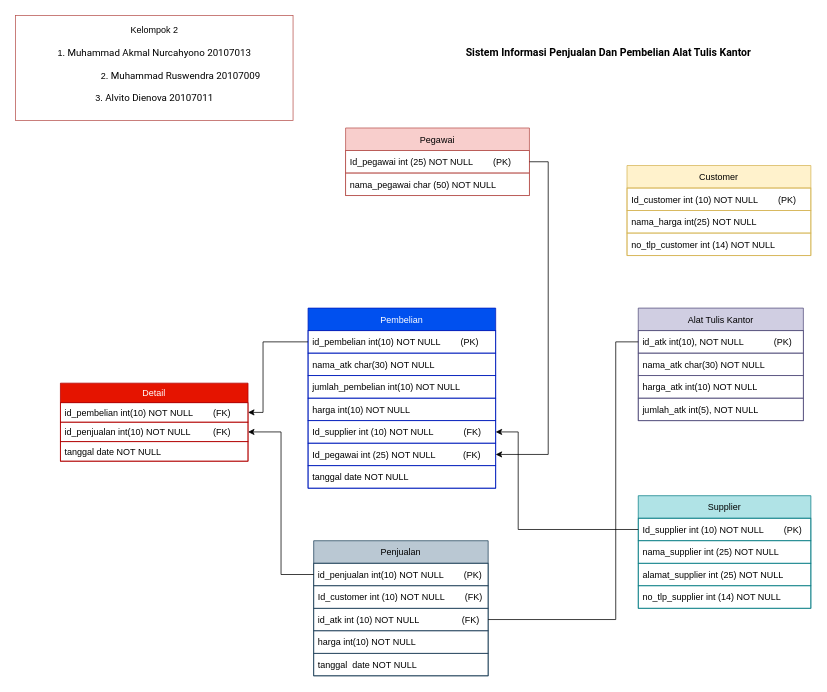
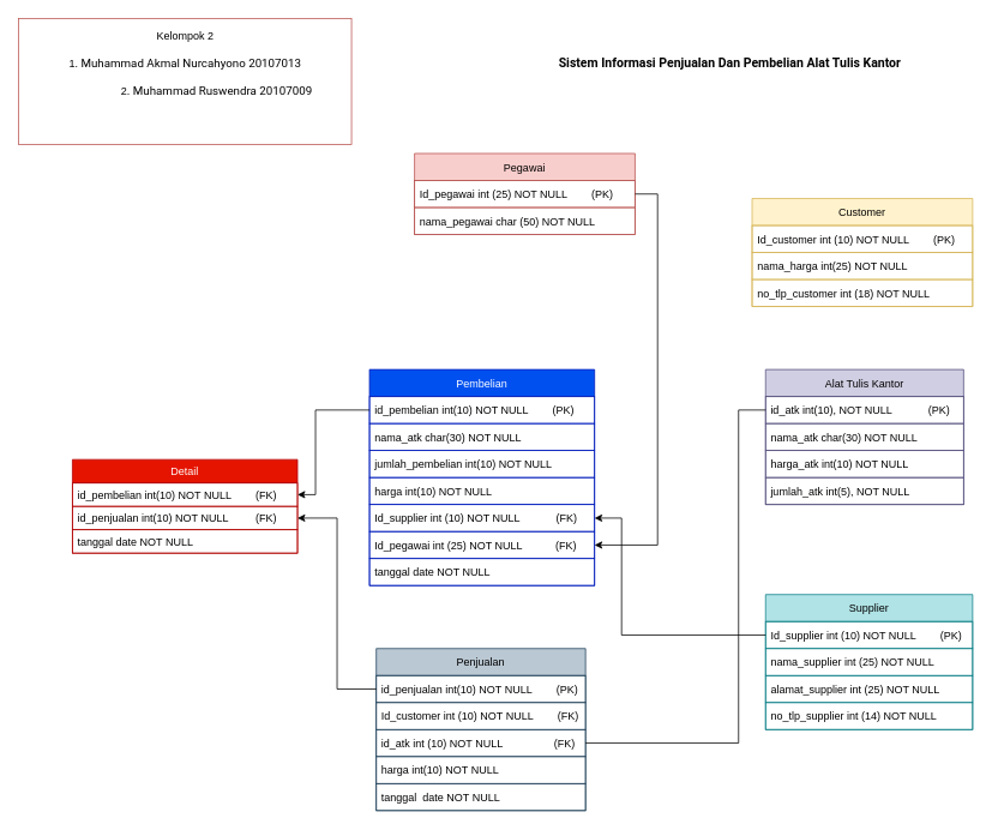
  <mxCell id="0" />
  <mxCell id="1" parent="0" />
  <mxCell id="2" value="Pegawai" style="swimlane;fontStyle=0;childLayout=stackLayout;horizontal=1;startSize=30;horizontalStack=0;resizeParent=1;resizeParentMax=0;resizeLast=0;collapsible=1;marginBottom=0;fillColor=#F8CECC;strokeColor=#B85450;" vertex="1" parent="1"><mxGeometry x="460" y="170" width="245" height="90" as="geometry"><mxRectangle x="220" y="-30" width="80" height="30" as="alternateBounds" /></mxGeometry></mxCell>
  <mxCell id="3" value="Id_pegawai int (25) NOT NULL        (PK)" style="text;strokeColor=#B85450;fillColor=none;align=left;verticalAlign=middle;spacingLeft=4;spacingRight=4;overflow=hidden;points=[[0,0.5],[1,0.5]];portConstraint=eastwest;rotatable=0;" vertex="1" parent="2"><mxGeometry y="30" width="245" height="30" as="geometry" /></mxCell>
  <mxCell id="4" value="nama_pegawai char (50) NOT NULL" style="text;strokeColor=#B85450;fillColor=none;align=left;verticalAlign=middle;spacingLeft=4;spacingRight=4;overflow=hidden;points=[[0,0.5],[1,0.5]];portConstraint=eastwest;rotatable=0;" vertex="1" parent="2"><mxGeometry y="60" width="245" height="30" as="geometry" /></mxCell>
  <mxCell id="5" value="Alat Tulis Kantor" style="swimlane;fontStyle=0;childLayout=stackLayout;horizontal=1;startSize=30;horizontalStack=0;resizeParent=1;resizeParentMax=0;resizeLast=0;collapsible=1;marginBottom=0;fillColor=#D0CEE2;strokeColor=#56517E;" vertex="1" parent="1"><mxGeometry x="850" y="410" width="220" height="150" as="geometry"><mxRectangle x="570" y="170" width="70" height="30" as="alternateBounds" /></mxGeometry></mxCell>
  <mxCell id="6" value="id_atk int(10), NOT NULL            (PK)" style="text;strokeColor=#56517E;fillColor=none;align=left;verticalAlign=middle;spacingLeft=4;spacingRight=4;overflow=hidden;points=[[0,0.5],[1,0.5]];portConstraint=eastwest;rotatable=0;" vertex="1" parent="5"><mxGeometry y="30" width="220" height="30" as="geometry" /></mxCell>
  <mxCell id="7" value="nama_atk char(30) NOT NULL" style="text;strokeColor=#56517E;fillColor=none;align=left;verticalAlign=middle;spacingLeft=4;spacingRight=4;overflow=hidden;points=[[0,0.5],[1,0.5]];portConstraint=eastwest;rotatable=0;" vertex="1" parent="5"><mxGeometry y="60" width="220" height="30" as="geometry" /></mxCell>
  <mxCell id="8" value="harga_atk int(10) NOT NULL" style="text;strokeColor=#56517E;fillColor=none;align=left;verticalAlign=middle;spacingLeft=4;spacingRight=4;overflow=hidden;points=[[0,0.5],[1,0.5]];portConstraint=eastwest;rotatable=0;" vertex="1" parent="5"><mxGeometry y="90" width="220" height="30" as="geometry" /></mxCell>
  <mxCell id="9" value="jumlah_atk int(5), NOT NULL" style="text;strokeColor=#56517E;fillColor=none;align=left;verticalAlign=middle;spacingLeft=4;spacingRight=4;overflow=hidden;points=[[0,0.5],[1,0.5]];portConstraint=eastwest;rotatable=0;" vertex="1" parent="5"><mxGeometry y="120" width="220" height="30" as="geometry" /></mxCell>
  <mxCell id="10" value="Customer" style="swimlane;fontStyle=0;childLayout=stackLayout;horizontal=1;startSize=30;horizontalStack=0;resizeParent=1;resizeParentMax=0;resizeLast=0;collapsible=1;marginBottom=0;fillColor=#FFF2CC;strokeColor=#D6B656;" vertex="1" parent="1"><mxGeometry x="835" y="220" width="245" height="120" as="geometry" /></mxCell>
  <mxCell id="11" value="Id_customer int (10) NOT NULL        (PK)" style="text;strokeColor=#D6B656;fillColor=none;align=left;verticalAlign=middle;spacingLeft=4;spacingRight=4;overflow=hidden;points=[[0,0.5],[1,0.5]];portConstraint=eastwest;rotatable=0;" vertex="1" parent="10"><mxGeometry y="30" width="245" height="30" as="geometry" /></mxCell>
  <mxCell id="12" value="nama_harga int(25) NOT NULL" style="text;strokeColor=#D6B656;fillColor=none;align=left;verticalAlign=middle;spacingLeft=4;spacingRight=4;overflow=hidden;points=[[0,0.5],[1,0.5]];portConstraint=eastwest;rotatable=0;" vertex="1" parent="10"><mxGeometry y="60" width="245" height="30" as="geometry" /></mxCell>
- <mxCell id="13" value="no_tlp_customer int (14) NOT NULL" style="text;strokeColor=#D6B656;fillColor=none;align=left;verticalAlign=middle;spacingLeft=4;spacingRight=4;overflow=hidden;points=[[0,0.5],[1,0.5]];portConstraint=eastwest;rotatable=0;" vertex="1" parent="10"><mxGeometry y="90" width="245" height="30" as="geometry" /></mxCell>
+ <mxCell id="13" value="no_tlp_customer int (18) NOT NULL" style="text;strokeColor=#D6B656;fillColor=none;align=left;verticalAlign=middle;spacingLeft=4;spacingRight=4;overflow=hidden;points=[[0,0.5],[1,0.5]];portConstraint=eastwest;rotatable=0;" vertex="1" parent="10"><mxGeometry y="90" width="245" height="30" as="geometry" /></mxCell>
  <mxCell id="14" value="Supplier" style="swimlane;fontStyle=0;childLayout=stackLayout;horizontal=1;startSize=30;horizontalStack=0;resizeParent=1;resizeParentMax=0;resizeLast=0;collapsible=1;marginBottom=0;fillColor=#B0E3E6;strokeColor=#0E8088;" vertex="1" parent="1"><mxGeometry x="850" y="660" width="230" height="150" as="geometry" /></mxCell>
  <mxCell id="15" value="Id_supplier int (10) NOT NULL        (PK)" style="text;strokeColor=#0E8088;fillColor=none;align=left;verticalAlign=middle;spacingLeft=4;spacingRight=4;overflow=hidden;points=[[0,0.5],[1,0.5]];portConstraint=eastwest;rotatable=0;" vertex="1" parent="14"><mxGeometry y="30" width="230" height="30" as="geometry" /></mxCell>
  <mxCell id="16" value="nama_supplier int (25) NOT NULL" style="text;strokeColor=#0E8088;fillColor=none;align=left;verticalAlign=middle;spacingLeft=4;spacingRight=4;overflow=hidden;points=[[0,0.5],[1,0.5]];portConstraint=eastwest;rotatable=0;" vertex="1" parent="14"><mxGeometry y="60" width="230" height="30" as="geometry" /></mxCell>
  <mxCell id="17" value="alamat_supplier int (25) NOT NULL" style="text;strokeColor=#0E8088;fillColor=none;align=left;verticalAlign=middle;spacingLeft=4;spacingRight=4;overflow=hidden;points=[[0,0.5],[1,0.5]];portConstraint=eastwest;rotatable=0;" vertex="1" parent="14"><mxGeometry y="90" width="230" height="30" as="geometry" /></mxCell>
  <mxCell id="18" value="no_tlp_supplier int (14) NOT NULL" style="text;strokeColor=#0E8088;fillColor=none;align=left;verticalAlign=middle;spacingLeft=4;spacingRight=4;overflow=hidden;points=[[0,0.5],[1,0.5]];portConstraint=eastwest;rotatable=0;" vertex="1" parent="14"><mxGeometry y="120" width="230" height="30" as="geometry" /></mxCell>
  <mxCell id="19" value="Pembelian" style="swimlane;fontStyle=0;childLayout=stackLayout;horizontal=1;startSize=30;horizontalStack=0;resizeParent=1;resizeParentMax=0;resizeLast=0;collapsible=1;marginBottom=0;fillColor=#0050ef;fontColor=#ffffff;strokeColor=#001DBC;" vertex="1" parent="1"><mxGeometry x="410" y="410" width="250" height="240" as="geometry" /></mxCell>
  <mxCell id="20" value="id_pembelian int(10) NOT NULL        (PK)" style="text;strokeColor=#001DBC;fillColor=none;align=left;verticalAlign=middle;spacingLeft=4;spacingRight=4;overflow=hidden;points=[[0,0.5],[1,0.5]];portConstraint=eastwest;rotatable=0;strokeWidth=1;" vertex="1" parent="19"><mxGeometry y="30" width="250" height="30" as="geometry" /></mxCell>
  <mxCell id="21" value="nama_atk char(30) NOT NULL" style="text;strokeColor=#001DBC;fillColor=none;align=left;verticalAlign=middle;spacingLeft=4;spacingRight=4;overflow=hidden;points=[[0,0.5],[1,0.5]];portConstraint=eastwest;rotatable=0;" vertex="1" parent="19"><mxGeometry y="60" width="250" height="30" as="geometry" /></mxCell>
  <mxCell id="22" value="jumlah_pembelian int(10) NOT NULL" style="text;fillColor=none;align=left;verticalAlign=middle;spacingLeft=4;spacingRight=4;overflow=hidden;points=[[0,0.5],[1,0.5]];portConstraint=eastwest;rotatable=0;rounded=0;strokeWidth=1;perimeterSpacing=0;strokeColor=#001DBC;" vertex="1" parent="19"><mxGeometry y="90" width="250" height="30" as="geometry" /></mxCell>
  <mxCell id="23" value="harga int(10) NOT NULL" style="text;strokeColor=#001DBC;fillColor=none;align=left;verticalAlign=middle;spacingLeft=4;spacingRight=4;overflow=hidden;points=[[0,0.5],[1,0.5]];portConstraint=eastwest;rotatable=0;" vertex="1" parent="19"><mxGeometry y="120" width="250" height="30" as="geometry" /></mxCell>
  <mxCell id="24" value="Id_supplier int (10) NOT NULL            (FK)" style="text;fillColor=none;align=left;verticalAlign=middle;spacingLeft=4;spacingRight=4;overflow=hidden;points=[[0,0.5],[1,0.5]];portConstraint=eastwest;rotatable=0;strokeColor=#001DBC;" vertex="1" parent="19"><mxGeometry y="150" width="250" height="30" as="geometry" /></mxCell>
  <mxCell id="25" value="Id_pegawai int (25) NOT NULL           (FK)" style="text;strokeColor=#001DBC;fillColor=none;align=left;verticalAlign=middle;spacingLeft=4;spacingRight=4;overflow=hidden;points=[[0,0.5],[1,0.5]];portConstraint=eastwest;rotatable=0;" vertex="1" parent="19"><mxGeometry y="180" width="250" height="30" as="geometry" /></mxCell>
  <mxCell id="26" value="tanggal date NOT NULL" style="text;strokeColor=#001DBC;fillColor=none;align=left;verticalAlign=middle;spacingLeft=4;spacingRight=4;overflow=hidden;points=[[0,0.5],[1,0.5]];portConstraint=eastwest;rotatable=0;" vertex="1" parent="19"><mxGeometry y="210" width="250" height="30" as="geometry" /></mxCell>
  <mxCell id="27" value="Penjualan" style="swimlane;fontStyle=0;childLayout=stackLayout;horizontal=1;startSize=30;horizontalStack=0;resizeParent=1;resizeParentMax=0;resizeLast=0;collapsible=1;marginBottom=0;fillColor=#BAC8D3;strokeColor=#23445D;" vertex="1" parent="1"><mxGeometry x="417.5" y="720" width="232.5" height="180" as="geometry" /></mxCell>
  <mxCell id="28" value="id_penjualan int(10) NOT NULL        (PK)" style="text;strokeColor=#23445D;fillColor=none;align=left;verticalAlign=middle;spacingLeft=4;spacingRight=4;overflow=hidden;points=[[0,0.5],[1,0.5]];portConstraint=eastwest;rotatable=0;" vertex="1" parent="27"><mxGeometry y="30" width="232.5" height="30" as="geometry" /></mxCell>
  <mxCell id="29" value="Id_customer int (10) NOT NULL        (FK)" style="text;strokeColor=#23445D;fillColor=none;align=left;verticalAlign=middle;spacingLeft=4;spacingRight=4;overflow=hidden;points=[[0,0.5],[1,0.5]];portConstraint=eastwest;rotatable=0;" vertex="1" parent="27"><mxGeometry y="60" width="232.5" height="30" as="geometry" /></mxCell>
  <mxCell id="30" value="id_atk int (10) NOT NULL                  (FK)" style="text;strokeColor=#23445D;fillColor=none;align=left;verticalAlign=middle;spacingLeft=4;spacingRight=4;overflow=hidden;points=[[0,0.5],[1,0.5]];portConstraint=eastwest;rotatable=0;" vertex="1" parent="27"><mxGeometry y="90" width="232.5" height="30" as="geometry" /></mxCell>
  <mxCell id="31" value="harga int(10) NOT NULL" style="text;strokeColor=#23445D;fillColor=none;align=left;verticalAlign=middle;spacingLeft=4;spacingRight=4;overflow=hidden;points=[[0,0.5],[1,0.5]];portConstraint=eastwest;rotatable=0;" vertex="1" parent="27"><mxGeometry y="120" width="232.5" height="30" as="geometry" /></mxCell>
  <mxCell id="32" value="tanggal  date NOT NULL" style="text;strokeColor=#23445D;fillColor=none;align=left;verticalAlign=middle;spacingLeft=4;spacingRight=4;overflow=hidden;points=[[0,0.5],[1,0.5]];portConstraint=eastwest;rotatable=0;" vertex="1" parent="27"><mxGeometry y="150" width="232.5" height="30" as="geometry" /></mxCell>
  <mxCell id="33" value="Detail" style="swimlane;fontStyle=0;childLayout=stackLayout;horizontal=1;startSize=26;fillColor=#E51400;horizontalStack=0;resizeParent=1;resizeParentMax=0;resizeLast=0;collapsible=1;marginBottom=0;fontColor=#ffffff;strokeColor=#B20000;" vertex="1" parent="1"><mxGeometry x="80" y="510" width="250" height="104" as="geometry" /></mxCell>
  <mxCell id="34" value="id_pembelian int(10) NOT NULL        (FK)" style="text;strokeColor=#B20000;fillColor=none;align=left;verticalAlign=top;spacingLeft=4;spacingRight=4;overflow=hidden;rotatable=0;points=[[0,0.5],[1,0.5]];portConstraint=eastwest;" vertex="1" parent="33"><mxGeometry y="26" width="250" height="26" as="geometry" /></mxCell>
  <mxCell id="35" value="id_penjualan int(10) NOT NULL         (FK)" style="text;strokeColor=#B20000;fillColor=none;align=left;verticalAlign=top;spacingLeft=4;spacingRight=4;overflow=hidden;rotatable=0;points=[[0,0.5],[1,0.5]];portConstraint=eastwest;" vertex="1" parent="33"><mxGeometry y="52" width="250" height="26" as="geometry" /></mxCell>
  <mxCell id="36" value="tanggal date NOT NULL" style="text;strokeColor=#B20000;fillColor=none;align=left;verticalAlign=top;spacingLeft=4;spacingRight=4;overflow=hidden;rotatable=0;points=[[0,0.5],[1,0.5]];portConstraint=eastwest;" vertex="1" parent="33"><mxGeometry y="78" width="250" height="26" as="geometry" /></mxCell>
  <mxCell id="37" value="" style="edgeStyle=elbowEdgeStyle;elbow=horizontal;endArrow=classic;html=1;rounded=0;exitX=0;exitY=0.5;exitDx=0;exitDy=0;entryX=1;entryY=0.5;entryDx=0;entryDy=0;" edge="1" parent="1" source="28" target="35"><mxGeometry width="50" height="50" relative="1" as="geometry"><mxPoint x="560" y="630" as="sourcePoint" /><mxPoint x="610" y="580" as="targetPoint" /></mxGeometry></mxCell>
  <mxCell id="38" value="" style="edgeStyle=elbowEdgeStyle;elbow=horizontal;endArrow=classic;html=1;rounded=0;exitX=0;exitY=0.5;exitDx=0;exitDy=0;entryX=1;entryY=0.5;entryDx=0;entryDy=0;" edge="1" parent="1" source="15" target="24"><mxGeometry width="50" height="50" relative="1" as="geometry"><mxPoint x="560" y="630" as="sourcePoint" /><mxPoint x="610" y="580" as="targetPoint" /><Array as="points"><mxPoint x="690" y="650" /><mxPoint x="660" y="650" /></Array></mxGeometry></mxCell>
  <mxCell id="39" value="" style="edgeStyle=elbowEdgeStyle;elbow=horizontal;endArrow=none;html=1;rounded=0;exitX=0;exitY=0.5;exitDx=0;exitDy=0;entryX=1;entryY=0.5;entryDx=0;entryDy=0;" edge="1" parent="1" source="6" target="30"><mxGeometry width="50" height="50" relative="1" as="geometry"><mxPoint x="560" y="670" as="sourcePoint" /><mxPoint x="610" y="620" as="targetPoint" /><Array as="points"><mxPoint x="820" y="540" /><mxPoint x="700" y="620" /></Array></mxGeometry></mxCell>
  <mxCell id="40" value="" style="edgeStyle=elbowEdgeStyle;elbow=horizontal;endArrow=classic;html=1;rounded=0;exitX=1;exitY=0.5;exitDx=0;exitDy=0;entryX=1;entryY=0.5;entryDx=0;entryDy=0;" edge="1" parent="1" source="3" target="25"><mxGeometry width="50" height="50" relative="1" as="geometry"><mxPoint x="560" y="560" as="sourcePoint" /><mxPoint x="590" y="610" as="targetPoint" /><Array as="points"><mxPoint x="730" y="490" /><mxPoint x="650" y="460" /></Array></mxGeometry></mxCell>
  <mxCell id="41" value="" style="edgeStyle=elbowEdgeStyle;elbow=horizontal;endArrow=classic;html=1;rounded=0;exitX=0;exitY=0.5;exitDx=0;exitDy=0;entryX=1;entryY=0.5;entryDx=0;entryDy=0;" edge="1" parent="1" source="20" target="34"><mxGeometry width="50" height="50" relative="1" as="geometry"><mxPoint x="470" y="460" as="sourcePoint" /><mxPoint x="520" y="410" as="targetPoint" /><Array as="points"><mxPoint x="350" y="450" /></Array></mxGeometry></mxCell>
  <mxCell id="42" value="" style="rounded=0;whiteSpace=wrap;html=1;strokeColor=#B85450;strokeWidth=1;fillColor=none;" vertex="1" parent="1"><mxGeometry x="20" y="20" width="370" height="140" as="geometry" /></mxCell>
  <mxCell id="43" value="Kelompok 2" style="text;html=1;resizable=0;autosize=1;align=center;verticalAlign=middle;points=[];fillColor=none;strokeColor=none;rounded=0;" vertex="1" parent="1"><mxGeometry x="165" y="30" width="80" height="20" as="geometry" /></mxCell>
  <mxCell id="44" value="1.&amp;nbsp;&lt;span style=&quot;font-family: &amp;#34;roboto&amp;#34; , &amp;#34;robotodraft&amp;#34; , &amp;#34;helvetica&amp;#34; , &amp;#34;arial&amp;#34; , sans-serif ; font-size: 13px ; background-color: rgb(255 , 255 , 255)&quot;&gt;Muhammad Akmal Nurcahyono&lt;span&gt;&#09;&lt;/span&gt;&lt;span&gt;&#09;&lt;/span&gt;&lt;/span&gt;&lt;span style=&quot;font-family: &amp;#34;roboto&amp;#34; , &amp;#34;robotodraft&amp;#34; , &amp;#34;helvetica&amp;#34; , &amp;#34;arial&amp;#34; , sans-serif ; font-size: 13px ; background-color: rgb(255 , 255 , 255)&quot;&gt;20107013&lt;/span&gt;" style="text;html=1;resizable=0;autosize=1;align=center;verticalAlign=middle;points=[];fillColor=none;strokeColor=none;rounded=0;" vertex="1" parent="1"><mxGeometry x="70" y="60" width="270" height="20" as="geometry" /></mxCell>
  <mxCell id="45" value="2.&amp;nbsp;&lt;span style=&quot;font-family: &amp;#34;roboto&amp;#34; , &amp;#34;robotodraft&amp;#34; , &amp;#34;helvetica&amp;#34; , &amp;#34;arial&amp;#34; , sans-serif ; font-size: 13px ; background-color: rgb(255 , 255 , 255)&quot;&gt;Muhammad Ruswendra&lt;span&gt;&#09;&lt;/span&gt;&lt;span&gt;&#09;&lt;/span&gt;&lt;/span&gt;&lt;span style=&quot;font-family: &amp;#34;roboto&amp;#34; , &amp;#34;robotodraft&amp;#34; , &amp;#34;helvetica&amp;#34; , &amp;#34;arial&amp;#34; , sans-serif ; font-size: 13px ; background-color: rgb(255 , 255 , 255)&quot;&gt;20107009&lt;/span&gt;" style="text;html=1;resizable=0;autosize=1;align=center;verticalAlign=middle;points=[];fillColor=none;strokeColor=none;rounded=0;" vertex="1" parent="1"><mxGeometry x="125" y="90" width="230" height="20" as="geometry" /></mxCell>
- <mxCell id="46" value="3.&amp;nbsp;&lt;span style=&quot;font-family: &amp;#34;roboto&amp;#34; , &amp;#34;robotodraft&amp;#34; , &amp;#34;helvetica&amp;#34; , &amp;#34;arial&amp;#34; , sans-serif ; font-size: 13px ; background-color: rgb(255 , 255 , 255)&quot;&gt;Alvito Dienova&lt;span&gt;&#09;&lt;/span&gt;&lt;span&gt;&#09;&lt;/span&gt;&lt;/span&gt;&lt;span style=&quot;font-family: &amp;#34;roboto&amp;#34; , &amp;#34;robotodraft&amp;#34; , &amp;#34;helvetica&amp;#34; , &amp;#34;arial&amp;#34; , sans-serif ; font-size: 13px ; background-color: rgb(255 , 255 , 255)&quot;&gt;20107011&lt;/span&gt;" style="text;html=1;resizable=0;autosize=1;align=center;verticalAlign=middle;points=[];fillColor=none;strokeColor=none;rounded=0;" vertex="1" parent="1"><mxGeometry x="120" y="120" width="170" height="20" as="geometry" /></mxCell>
  <mxCell id="47" value="&lt;span style=&quot;font-family: &amp;#34;roboto&amp;#34; , &amp;#34;robotodraft&amp;#34; , &amp;#34;helvetica&amp;#34; , &amp;#34;arial&amp;#34; , sans-serif ; background-color: rgb(255 , 255 , 255)&quot;&gt;&lt;b&gt;&lt;font style=&quot;font-size: 14px&quot;&gt;Sistem Informasi Penjualan Dan Pembelian Alat Tulis Kantor&lt;/font&gt;&lt;/b&gt;&lt;/span&gt;" style="text;html=1;resizable=0;autosize=1;align=center;verticalAlign=middle;points=[];fillColor=none;strokeColor=none;rounded=0;" vertex="1" parent="1"><mxGeometry x="600" y="60" width="420" height="20" as="geometry" /></mxCell>
